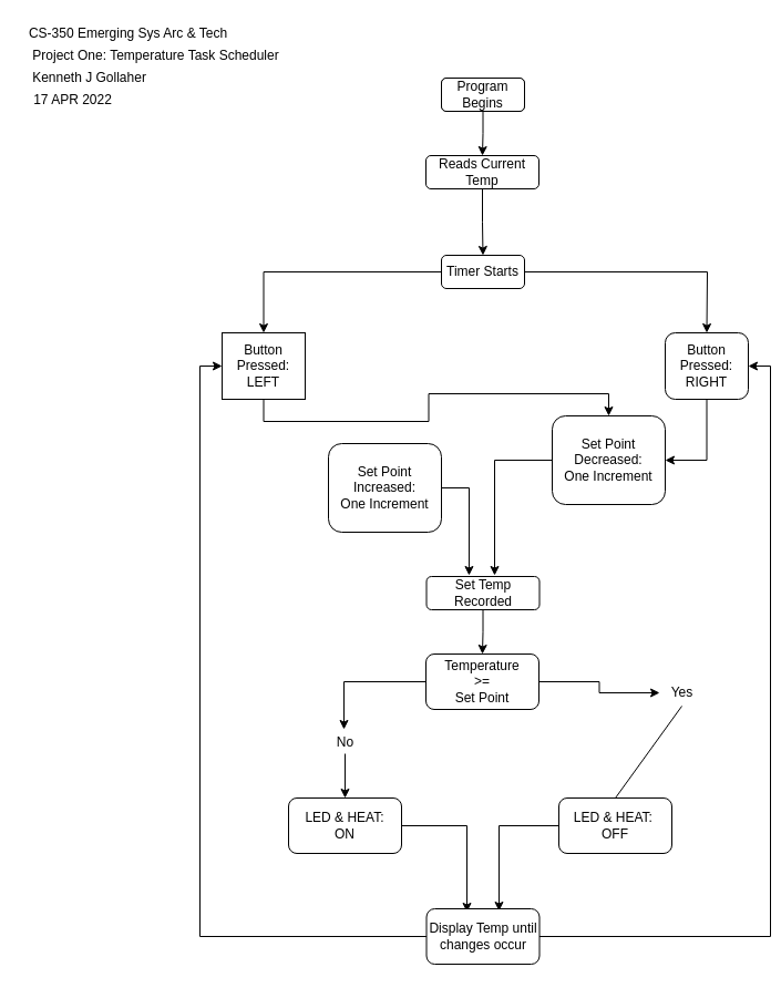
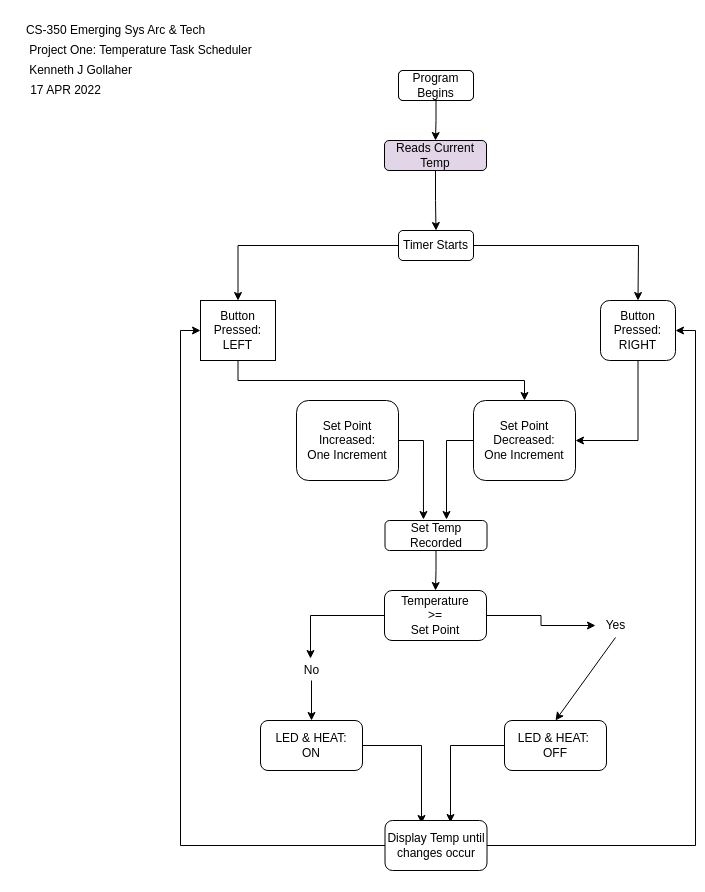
  <mxCell id="0" />
  <mxCell id="1" parent="0" />
  <mxCell id="2" value="CS-350 Emerging Sys Arc &amp;amp; Tech" style="text;html=1;align=center;verticalAlign=middle;resizable=0;points=[];autosize=1;strokeColor=none;fillColor=none;" vertex="1" parent="1"><mxGeometry x="20" y="20" width="190" height="20" as="geometry" /></mxCell>
  <mxCell id="3" value="Project One: Temperature Task Scheduler" style="text;html=1;align=center;verticalAlign=middle;resizable=0;points=[];autosize=1;strokeColor=none;fillColor=none;" vertex="1" parent="1"><mxGeometry x="20" y="40" width="240" height="20" as="geometry" /></mxCell>
  <mxCell id="4" value="Kenneth J Gollaher" style="text;html=1;align=center;verticalAlign=middle;resizable=0;points=[];autosize=1;strokeColor=none;fillColor=none;" vertex="1" parent="1"><mxGeometry x="20" y="60" width="120" height="20" as="geometry" /></mxCell>
  <mxCell id="5" value="17 APR 2022" style="text;html=1;align=center;verticalAlign=middle;resizable=0;points=[];autosize=1;strokeColor=none;fillColor=none;" vertex="1" parent="1"><mxGeometry x="20" y="80" width="90" height="20" as="geometry" /></mxCell>
  <mxCell id="6" value="Program Begins" style="rounded=1;whiteSpace=wrap;html=1;" vertex="1" parent="1"><mxGeometry x="398" y="70" width="75" height="30" as="geometry" /></mxCell>
  <mxCell id="7" style="edgeStyle=orthogonalEdgeStyle;rounded=0;orthogonalLoop=1;jettySize=auto;html=1;exitX=0.5;exitY=1;exitDx=0;exitDy=0;entryX=0.5;entryY=0;entryDx=0;entryDy=0;" edge="1" parent="1" source="8" target="10"><mxGeometry relative="1" as="geometry" /></mxCell>
  <mxCell id="8" value="Program Begins" style="rounded=1;whiteSpace=wrap;html=1;" vertex="1" parent="1"><mxGeometry x="398" y="70" width="75" height="30" as="geometry" /></mxCell>
  <mxCell id="9" style="edgeStyle=orthogonalEdgeStyle;rounded=0;orthogonalLoop=1;jettySize=auto;html=1;exitX=0.5;exitY=1;exitDx=0;exitDy=0;entryX=0.5;entryY=0;entryDx=0;entryDy=0;" edge="1" parent="1" source="10" target="15"><mxGeometry relative="1" as="geometry" /></mxCell>
- <mxCell id="10" value="Reads Current Temp" style="rounded=1;whiteSpace=wrap;html=1;" vertex="1" parent="1"><mxGeometry x="384" y="140" width="102" height="30" as="geometry" /></mxCell>
+ <mxCell id="10" value="Reads Current Temp" style="rounded=1;whiteSpace=wrap;html=1;fillColor=#e1d5e7;" vertex="1" parent="1"><mxGeometry x="384" y="140" width="102" height="30" as="geometry" /></mxCell>
  <mxCell id="11" style="edgeStyle=orthogonalEdgeStyle;rounded=0;orthogonalLoop=1;jettySize=auto;html=1;exitX=0.5;exitY=1;exitDx=0;exitDy=0;" edge="1" parent="1" source="12" target="21"><mxGeometry relative="1" as="geometry" /></mxCell>
  <mxCell id="12" value="Button Pressed: LEFT" style="whiteSpace=wrap;html=1;rounded=0;" vertex="1" parent="1"><mxGeometry x="200" y="300" width="75" height="60" as="geometry" /></mxCell>
  <mxCell id="13" style="edgeStyle=orthogonalEdgeStyle;rounded=0;orthogonalLoop=1;jettySize=auto;html=1;exitX=1;exitY=0.5;exitDx=0;exitDy=0;entryX=0.5;entryY=0;entryDx=0;entryDy=0;" edge="1" parent="1" source="15"><mxGeometry relative="1" as="geometry"><mxPoint x="637.5" y="300" as="targetPoint" /></mxGeometry></mxCell>
  <mxCell id="14" style="edgeStyle=orthogonalEdgeStyle;rounded=0;orthogonalLoop=1;jettySize=auto;html=1;exitX=0;exitY=0.5;exitDx=0;exitDy=0;entryX=0.5;entryY=0;entryDx=0;entryDy=0;" edge="1" parent="1" source="15" target="12"><mxGeometry relative="1" as="geometry" /></mxCell>
  <mxCell id="15" value="Timer Starts" style="rounded=1;whiteSpace=wrap;html=1;" vertex="1" parent="1"><mxGeometry x="398" y="230" width="75" height="30" as="geometry" /></mxCell>
  <mxCell id="16" style="edgeStyle=orthogonalEdgeStyle;rounded=0;orthogonalLoop=1;jettySize=auto;html=1;exitX=0.5;exitY=1;exitDx=0;exitDy=0;entryX=1;entryY=0.5;entryDx=0;entryDy=0;" edge="1" parent="1" source="17" target="21"><mxGeometry relative="1" as="geometry"><mxPoint x="588" y="415" as="targetPoint" /></mxGeometry></mxCell>
  <mxCell id="17" value="Button Pressed: RIGHT" style="rounded=1;whiteSpace=wrap;html=1;" vertex="1" parent="1"><mxGeometry x="600" y="300" width="75" height="60" as="geometry" /></mxCell>
  <mxCell id="18" style="edgeStyle=orthogonalEdgeStyle;rounded=0;orthogonalLoop=1;jettySize=auto;html=1;exitX=1;exitY=0.5;exitDx=0;exitDy=0;entryX=0.377;entryY=-0.033;entryDx=0;entryDy=0;entryPerimeter=0;" edge="1" parent="1" source="19" target="23"><mxGeometry relative="1" as="geometry" /></mxCell>
  <mxCell id="19" value="Set Point Increased: &lt;br&gt;One Increment" style="rounded=1;whiteSpace=wrap;html=1;" vertex="1" parent="1"><mxGeometry x="296" y="400" width="102" height="80" as="geometry" /></mxCell>
  <mxCell id="20" style="edgeStyle=orthogonalEdgeStyle;rounded=0;orthogonalLoop=1;jettySize=auto;html=1;exitX=0;exitY=0.5;exitDx=0;exitDy=0;entryX=0.603;entryY=-0.033;entryDx=0;entryDy=0;entryPerimeter=0;" edge="1" parent="1" source="21" target="23"><mxGeometry relative="1" as="geometry" /></mxCell>
- <mxCell id="21" value="Set Point Decreased: &lt;br&gt;One Increment" style="rounded=1;whiteSpace=wrap;html=1;" vertex="1" parent="1"><mxGeometry x="498" y="375" width="102" height="80" as="geometry" /></mxCell>
+ <mxCell id="21" value="Set Point Decreased: &lt;br&gt;One Increment" style="rounded=1;whiteSpace=wrap;html=1;" vertex="1" parent="1"><mxGeometry x="473" y="400" width="102" height="80" as="geometry" /></mxCell>
  <mxCell id="22" style="edgeStyle=orthogonalEdgeStyle;rounded=0;orthogonalLoop=1;jettySize=auto;html=1;exitX=0.5;exitY=1;exitDx=0;exitDy=0;entryX=0.5;entryY=0;entryDx=0;entryDy=0;" edge="1" parent="1" source="23" target="26"><mxGeometry relative="1" as="geometry" /></mxCell>
  <mxCell id="23" value="Set Temp Recorded" style="rounded=1;whiteSpace=wrap;html=1;" vertex="1" parent="1"><mxGeometry x="384.5" y="520" width="102" height="30" as="geometry" /></mxCell>
  <mxCell id="24" style="edgeStyle=orthogonalEdgeStyle;rounded=0;orthogonalLoop=1;jettySize=auto;html=1;exitX=1;exitY=0.5;exitDx=0;exitDy=0;" edge="1" parent="1" source="26" target="27"><mxGeometry relative="1" as="geometry" /></mxCell>
  <mxCell id="25" style="edgeStyle=orthogonalEdgeStyle;rounded=0;orthogonalLoop=1;jettySize=auto;html=1;exitX=0;exitY=0.5;exitDx=0;exitDy=0;entryX=0.467;entryY=-0.1;entryDx=0;entryDy=0;entryPerimeter=0;" edge="1" parent="1" source="26" target="28"><mxGeometry relative="1" as="geometry" /></mxCell>
  <mxCell id="26" value="Temperature &lt;br&gt;&amp;gt;=&lt;br&gt;Set Point" style="rounded=1;whiteSpace=wrap;html=1;" vertex="1" parent="1"><mxGeometry x="384" y="590" width="102" height="50" as="geometry" /></mxCell>
  <mxCell id="27" value="Yes" style="text;html=1;align=center;verticalAlign=middle;resizable=0;points=[];autosize=1;strokeColor=none;fillColor=none;" vertex="1" parent="1"><mxGeometry x="595" y="615" width="40" height="20" as="geometry" /></mxCell>
  <mxCell id="28" value="No" style="text;html=1;align=center;verticalAlign=middle;resizable=0;points=[];autosize=1;strokeColor=none;fillColor=none;" vertex="1" parent="1"><mxGeometry x="296" y="660" width="30" height="20" as="geometry" /></mxCell>
  <mxCell id="29" style="edgeStyle=orthogonalEdgeStyle;rounded=0;orthogonalLoop=1;jettySize=auto;html=1;exitX=0;exitY=0.5;exitDx=0;exitDy=0;entryX=0.642;entryY=0.04;entryDx=0;entryDy=0;entryPerimeter=0;" edge="1" parent="1" source="30" target="37"><mxGeometry relative="1" as="geometry" /></mxCell>
  <mxCell id="30" value="LED &amp;amp; HEAT:&amp;nbsp;&lt;br&gt;OFF" style="rounded=1;whiteSpace=wrap;html=1;" vertex="1" parent="1"><mxGeometry x="504" y="720" width="102" height="50" as="geometry" /></mxCell>
  <mxCell id="31" style="edgeStyle=orthogonalEdgeStyle;rounded=0;orthogonalLoop=1;jettySize=auto;html=1;exitX=1;exitY=0.5;exitDx=0;exitDy=0;entryX=0.358;entryY=0.06;entryDx=0;entryDy=0;entryPerimeter=0;" edge="1" parent="1" source="32" target="37"><mxGeometry relative="1" as="geometry" /></mxCell>
  <mxCell id="32" value="LED &amp;amp; HEAT:&lt;br&gt;ON" style="rounded=1;whiteSpace=wrap;html=1;" vertex="1" parent="1"><mxGeometry x="260" y="720" width="102" height="50" as="geometry" /></mxCell>
  <mxCell id="33" value="" style="endArrow=classic;html=1;rounded=0;entryX=0.5;entryY=0;entryDx=0;entryDy=0;" edge="1" parent="1" target="32"><mxGeometry width="50" height="50" relative="1" as="geometry"><mxPoint x="311" y="680" as="sourcePoint" /><mxPoint x="160" y="710" as="targetPoint" /></mxGeometry></mxCell>
- <mxCell id="34" value="" style="endArrow=none;html=1;rounded=0;exitX=0.5;exitY=1.1;exitDx=0;exitDy=0;exitPerimeter=0;entryX=0.5;entryY=0;entryDx=0;entryDy=0;" edge="1" parent="1" source="27" target="30"><mxGeometry width="50" height="50" relative="1" as="geometry"><mxPoint x="580" y="720" as="sourcePoint" /><mxPoint x="630" y="670" as="targetPoint" /></mxGeometry></mxCell>
+ <mxCell id="34" value="" style="endArrow=classic;html=1;rounded=0;exitX=0.5;exitY=1.1;exitDx=0;exitDy=0;exitPerimeter=0;entryX=0.5;entryY=0;entryDx=0;entryDy=0;" edge="1" parent="1" source="27" target="30"><mxGeometry width="50" height="50" relative="1" as="geometry"><mxPoint x="580" y="720" as="sourcePoint" /><mxPoint x="630" y="670" as="targetPoint" /></mxGeometry></mxCell>
  <mxCell id="35" style="edgeStyle=orthogonalEdgeStyle;rounded=0;orthogonalLoop=1;jettySize=auto;html=1;exitX=1;exitY=0.5;exitDx=0;exitDy=0;entryX=1;entryY=0.5;entryDx=0;entryDy=0;" edge="1" parent="1" source="37" target="17"><mxGeometry relative="1" as="geometry" /></mxCell>
  <mxCell id="36" style="edgeStyle=orthogonalEdgeStyle;rounded=0;orthogonalLoop=1;jettySize=auto;html=1;exitX=0;exitY=0.5;exitDx=0;exitDy=0;entryX=0;entryY=0.5;entryDx=0;entryDy=0;" edge="1" parent="1" source="37" target="12"><mxGeometry relative="1" as="geometry" /></mxCell>
  <mxCell id="37" value="Display Temp until changes occur" style="rounded=1;whiteSpace=wrap;html=1;" vertex="1" parent="1"><mxGeometry x="384.5" y="820" width="102" height="50" as="geometry" /></mxCell>
